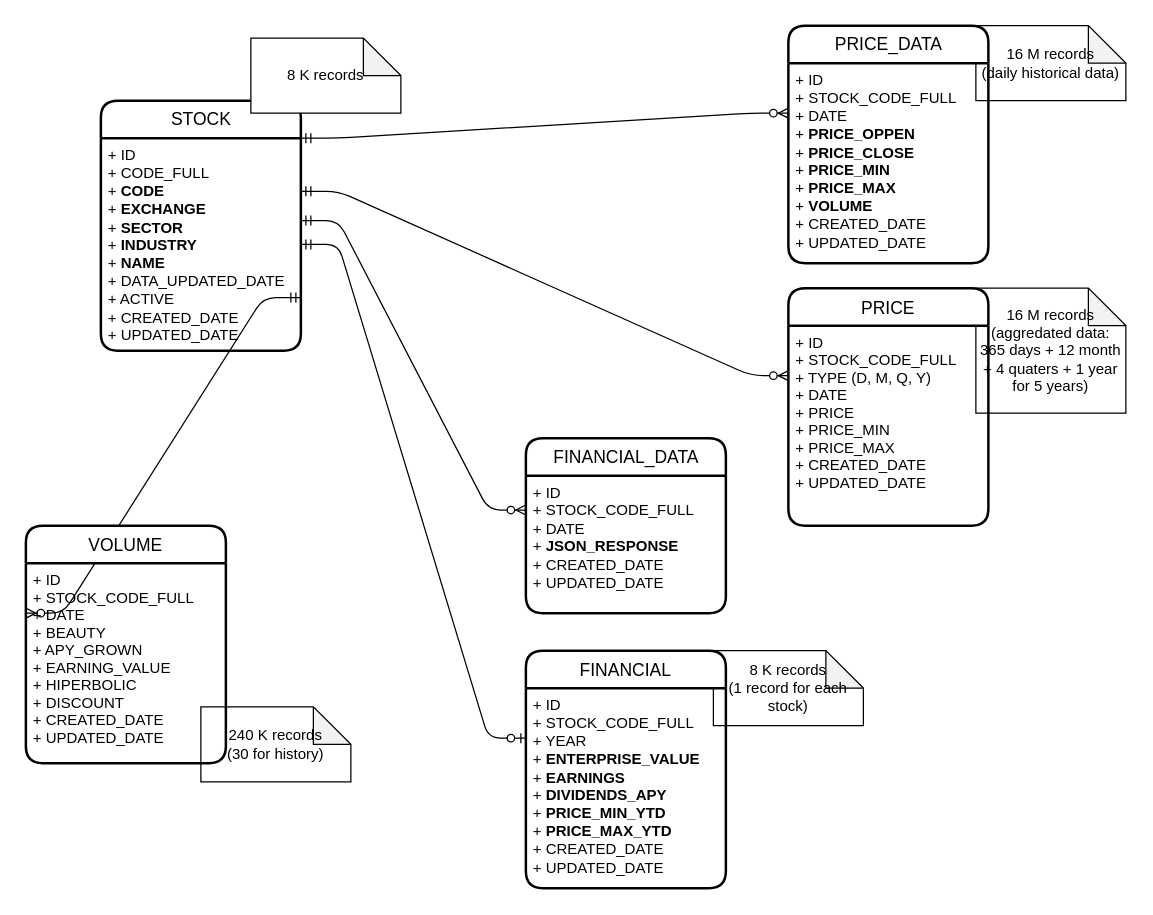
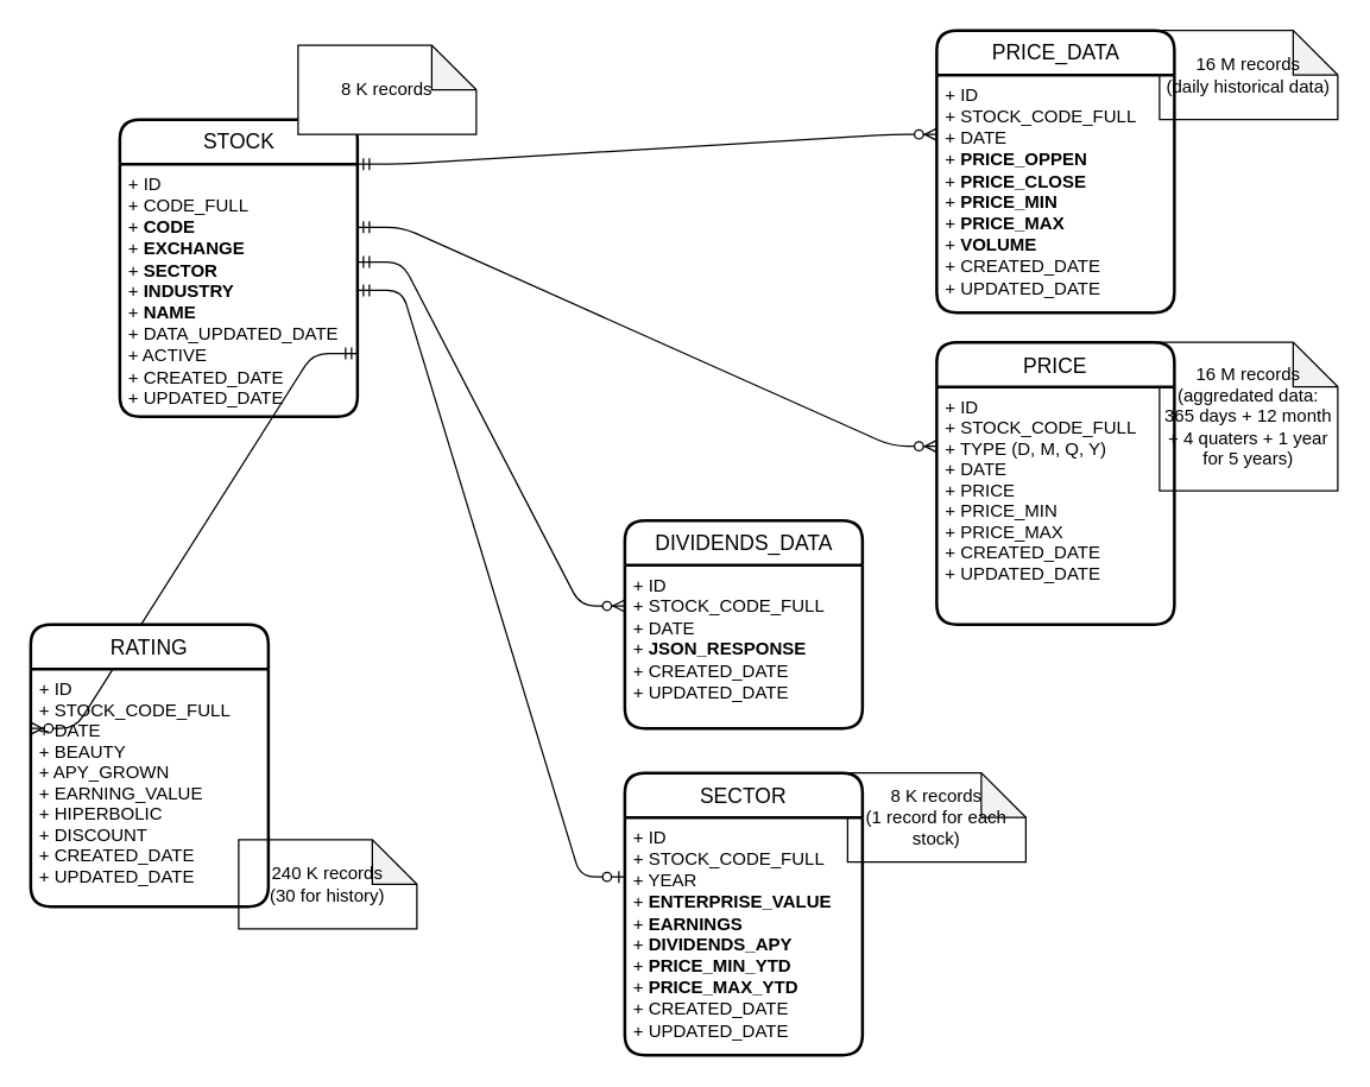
  <mxCell id="0" />
  <mxCell id="1" parent="0" />
  <mxCell id="2" value="STOCK" style="swimlane;childLayout=stackLayout;horizontal=1;startSize=30;horizontalStack=0;rounded=1;fontSize=14;fontStyle=0;strokeWidth=2;resizeParent=0;resizeLast=1;shadow=0;dashed=0;align=center;html=1;" parent="1" vertex="1"><mxGeometry x="80" y="80" width="160" height="200" as="geometry" /></mxCell>
  <mxCell id="3" value="+ ID&lt;br&gt;+ CODE_FULL&lt;br&gt;+ &lt;b&gt;CODE&lt;/b&gt;&lt;br&gt;+ &lt;b&gt;EXCHANGE&lt;/b&gt;&lt;br&gt;+ &lt;b&gt;SECTOR&lt;/b&gt;&lt;br&gt;+ &lt;b&gt;INDUSTRY&lt;/b&gt;&lt;br&gt;+ &lt;b&gt;NAME&lt;/b&gt;&lt;br&gt;+ DATA_UPDATED_DATE&lt;br&gt;+ ACTIVE&lt;br&gt;+ CREATED_DATE&lt;br&gt;+ UPDATED_DATE" style="align=left;strokeColor=none;fillColor=none;spacingLeft=4;fontSize=12;verticalAlign=top;resizable=0;rotatable=0;part=1;html=1;" parent="2" vertex="1"><mxGeometry y="30" width="160" height="170" as="geometry" /></mxCell>
  <mxCell id="4" value="" style="edgeStyle=entityRelationEdgeStyle;fontSize=12;html=1;endArrow=ERzeroToMany;startArrow=ERmandOne;entryX=0;entryY=0.25;entryDx=0;entryDy=0;exitX=1;exitY=0;exitDx=0;exitDy=0;" parent="1" source="3" target="18" edge="1"><mxGeometry width="100" height="100" relative="1" as="geometry"><mxPoint x="330" y="270" as="sourcePoint" /><mxPoint x="430" y="170" as="targetPoint" /></mxGeometry></mxCell>
  <mxCell id="5" value="" style="edgeStyle=entityRelationEdgeStyle;fontSize=12;html=1;endArrow=ERzeroToMany;startArrow=ERmandOne;entryX=0;entryY=0.25;entryDx=0;entryDy=0;exitX=1;exitY=0.25;exitDx=0;exitDy=0;" parent="1" source="3" target="16" edge="1"><mxGeometry width="100" height="100" relative="1" as="geometry"><mxPoint x="250" y="150" as="sourcePoint" /><mxPoint x="400" y="90" as="targetPoint" /></mxGeometry></mxCell>
  <mxCell id="6" value="8 K records" style="shape=note;whiteSpace=wrap;html=1;backgroundOutline=1;darkOpacity=0.05;" parent="1" vertex="1"><mxGeometry x="200" y="30" width="120" height="60" as="geometry" /></mxCell>
  <mxCell id="7" value="16 M records&lt;br&gt;(daily historical data)" style="shape=note;whiteSpace=wrap;html=1;backgroundOutline=1;darkOpacity=0.05;" parent="1" vertex="1"><mxGeometry x="780" y="20" width="120" height="60" as="geometry" /></mxCell>
  <mxCell id="8" value="16 M records&lt;br&gt;(aggredated data:&lt;br&gt;365 days + 12 month + 4 quaters + 1 year for 5 years)" style="shape=note;whiteSpace=wrap;html=1;backgroundOutline=1;darkOpacity=0.05;" parent="1" vertex="1"><mxGeometry x="780" y="230" width="120" height="100" as="geometry" /></mxCell>
  <mxCell id="9" value="8 K records&lt;br&gt;(1 record for each stock)" style="shape=note;whiteSpace=wrap;html=1;backgroundOutline=1;darkOpacity=0.05;" parent="1" vertex="1"><mxGeometry x="570" y="520" width="120" height="60" as="geometry" /></mxCell>
  <mxCell id="10" value="" style="edgeStyle=entityRelationEdgeStyle;fontSize=12;html=1;endArrow=ERzeroToMany;startArrow=ERmandOne;entryX=0;entryY=0.25;entryDx=0;entryDy=0;exitX=1;exitY=0.75;exitDx=0;exitDy=0;" parent="1" source="3" target="14" edge="1"><mxGeometry width="100" height="100" relative="1" as="geometry"><mxPoint x="250" y="232.5" as="sourcePoint" /><mxPoint x="400" y="530" as="targetPoint" /></mxGeometry></mxCell>
  <mxCell id="11" value="240 K records&lt;br&gt;(30 for history)" style="shape=note;whiteSpace=wrap;html=1;backgroundOutline=1;darkOpacity=0.05;" parent="1" vertex="1"><mxGeometry x="160" y="565" width="120" height="60" as="geometry" /></mxCell>
  <mxCell id="12" value="" style="edgeStyle=entityRelationEdgeStyle;fontSize=12;html=1;endArrow=ERzeroToOne;startArrow=ERmandOne;exitX=1;exitY=0.5;exitDx=0;exitDy=0;entryX=0;entryY=0.25;entryDx=0;entryDy=0;" parent="1" source="3" target="20" edge="1"><mxGeometry width="100" height="100" relative="1" as="geometry"><mxPoint x="310" y="370" as="sourcePoint" /><mxPoint x="410" y="270" as="targetPoint" /></mxGeometry></mxCell>
- <mxCell id="13" value="VOLUME" style="swimlane;childLayout=stackLayout;horizontal=1;startSize=30;horizontalStack=0;rounded=1;fontSize=14;fontStyle=0;strokeWidth=2;resizeParent=0;resizeLast=1;shadow=0;dashed=0;align=center;" parent="1" vertex="1"><mxGeometry x="20" y="420" width="160" height="190" as="geometry" /></mxCell>
+ <mxCell id="13" value="RATING" style="swimlane;childLayout=stackLayout;horizontal=1;startSize=30;horizontalStack=0;rounded=1;fontSize=14;fontStyle=0;strokeWidth=2;resizeParent=0;resizeLast=1;shadow=0;dashed=0;align=center;" parent="1" vertex="1"><mxGeometry x="20" y="420" width="160" height="190" as="geometry" /></mxCell>
  <mxCell id="14" value="+ ID&#10;+ STOCK_CODE_FULL&#10;+ DATE&#10;+ BEAUTY&#10;+ APY_GROWN&#10;+ EARNING_VALUE&#10;+ HIPERBOLIC&#10;+ DISCOUNT&#10;+ CREATED_DATE&#10;+ UPDATED_DATE" style="align=left;strokeColor=none;fillColor=none;spacingLeft=4;fontSize=12;verticalAlign=top;resizable=0;rotatable=0;part=1;" parent="13" vertex="1"><mxGeometry y="30" width="160" height="160" as="geometry" /></mxCell>
  <mxCell id="15" value="PRICE" style="swimlane;childLayout=stackLayout;horizontal=1;startSize=30;horizontalStack=0;rounded=1;fontSize=14;fontStyle=0;strokeWidth=2;resizeParent=0;resizeLast=1;shadow=0;dashed=0;align=center;" parent="1" vertex="1"><mxGeometry x="630" y="230" width="160" height="190" as="geometry" /></mxCell>
  <mxCell id="16" value="+ ID&#10;+ STOCK_CODE_FULL&#10;+ TYPE (D, M, Q, Y)&#10;+ DATE&#10;+ PRICE&#10;+ PRICE_MIN&#10;+ PRICE_MAX&#10;+ CREATED_DATE&#10;+ UPDATED_DATE" style="align=left;strokeColor=none;fillColor=none;spacingLeft=4;fontSize=12;verticalAlign=top;resizable=0;rotatable=0;part=1;" parent="15" vertex="1"><mxGeometry y="30" width="160" height="160" as="geometry" /></mxCell>
  <mxCell id="17" value="PRICE_DATA" style="swimlane;childLayout=stackLayout;horizontal=1;startSize=30;horizontalStack=0;rounded=1;fontSize=14;fontStyle=0;strokeWidth=2;resizeParent=0;resizeLast=1;shadow=0;dashed=0;align=center;html=1;" parent="1" vertex="1"><mxGeometry x="630" y="20" width="160" height="190" as="geometry" /></mxCell>
  <mxCell id="18" value="+ ID&lt;br&gt;+ STOCK_CODE_FULL&lt;br&gt;+ DATE&lt;br&gt;+ &lt;b&gt;PRICE_OPPEN&lt;br&gt;&lt;/b&gt;+ &lt;b&gt;PRICE_CLOSE&lt;/b&gt;&lt;br&gt;+ &lt;b&gt;PRICE_MIN&lt;/b&gt;&lt;br&gt;+ &lt;b&gt;PRICE_MAX&lt;br&gt;&lt;/b&gt;+ &lt;b&gt;VOLUME&lt;/b&gt;&lt;br&gt;+ CREATED_DATE&lt;br&gt;+ UPDATED_DATE" style="align=left;strokeColor=none;fillColor=none;spacingLeft=4;fontSize=12;verticalAlign=top;resizable=0;rotatable=0;part=1;html=1;" parent="17" vertex="1"><mxGeometry y="30" width="160" height="160" as="geometry" /></mxCell>
- <mxCell id="19" value="FINANCIAL" style="swimlane;childLayout=stackLayout;horizontal=1;startSize=30;horizontalStack=0;rounded=1;fontSize=14;fontStyle=0;strokeWidth=2;resizeParent=0;resizeLast=1;shadow=0;dashed=0;align=center;" parent="1" vertex="1"><mxGeometry x="420" y="520" width="160" height="190" as="geometry" /></mxCell>
+ <mxCell id="19" value="SECTOR" style="swimlane;childLayout=stackLayout;horizontal=1;startSize=30;horizontalStack=0;rounded=1;fontSize=14;fontStyle=0;strokeWidth=2;resizeParent=0;resizeLast=1;shadow=0;dashed=0;align=center;" parent="1" vertex="1"><mxGeometry x="420" y="520" width="160" height="190" as="geometry" /></mxCell>
  <mxCell id="20" value="+ ID&lt;br&gt;+ STOCK_CODE_FULL&lt;br&gt;+ YEAR&lt;br&gt;+ &lt;b&gt;ENTERPRISE_VALUE&lt;/b&gt;&lt;br&gt;+ &lt;b&gt;EARNINGS&lt;/b&gt;&lt;br&gt;+ &lt;b&gt;DIVIDENDS_APY&lt;/b&gt;&lt;br&gt;+ &lt;b&gt;PRICE_MIN_YTD&lt;/b&gt;&lt;br&gt;+ &lt;b&gt;PRICE_MAX_YTD&lt;/b&gt;&lt;br&gt;+ CREATED_DATE&lt;br&gt;+ UPDATED_DATE" style="align=left;strokeColor=none;fillColor=none;spacingLeft=4;fontSize=12;verticalAlign=top;resizable=0;rotatable=0;part=1;html=1;" parent="19" vertex="1"><mxGeometry y="30" width="160" height="160" as="geometry" /></mxCell>
- <mxCell id="21" value="FINANCIAL_DATA" style="swimlane;childLayout=stackLayout;horizontal=1;startSize=30;horizontalStack=0;rounded=1;fontSize=14;fontStyle=0;strokeWidth=2;resizeParent=0;resizeLast=1;shadow=0;dashed=0;align=center;html=1;" parent="1" vertex="1"><mxGeometry x="420" y="350" width="160" height="140" as="geometry" /></mxCell>
+ <mxCell id="21" value="DIVIDENDS_DATA" style="swimlane;childLayout=stackLayout;horizontal=1;startSize=30;horizontalStack=0;rounded=1;fontSize=14;fontStyle=0;strokeWidth=2;resizeParent=0;resizeLast=1;shadow=0;dashed=0;align=center;html=1;" parent="1" vertex="1"><mxGeometry x="420" y="350" width="160" height="140" as="geometry" /></mxCell>
  <mxCell id="22" value="+ ID&lt;br&gt;+ STOCK_CODE_FULL&lt;br&gt;+ DATE&lt;br&gt;+ &lt;b&gt;JSON_RESPONSE&lt;/b&gt;&lt;br&gt;+ CREATED_DATE&lt;br&gt;+ UPDATED_DATE" style="align=left;strokeColor=none;fillColor=none;spacingLeft=4;fontSize=12;verticalAlign=top;resizable=0;rotatable=0;part=1;html=1;" parent="21" vertex="1"><mxGeometry y="30" width="160" height="110" as="geometry" /></mxCell>
  <mxCell id="23" value="" style="edgeStyle=entityRelationEdgeStyle;fontSize=12;html=1;endArrow=ERzeroToMany;startArrow=ERmandOne;entryX=0;entryY=0.25;entryDx=0;entryDy=0;exitX=1;exitY=0.388;exitDx=0;exitDy=0;exitPerimeter=0;" parent="1" source="3" target="22" edge="1"><mxGeometry width="100" height="100" relative="1" as="geometry"><mxPoint x="250" y="162.5" as="sourcePoint" /><mxPoint x="640" y="310" as="targetPoint" /></mxGeometry></mxCell>
